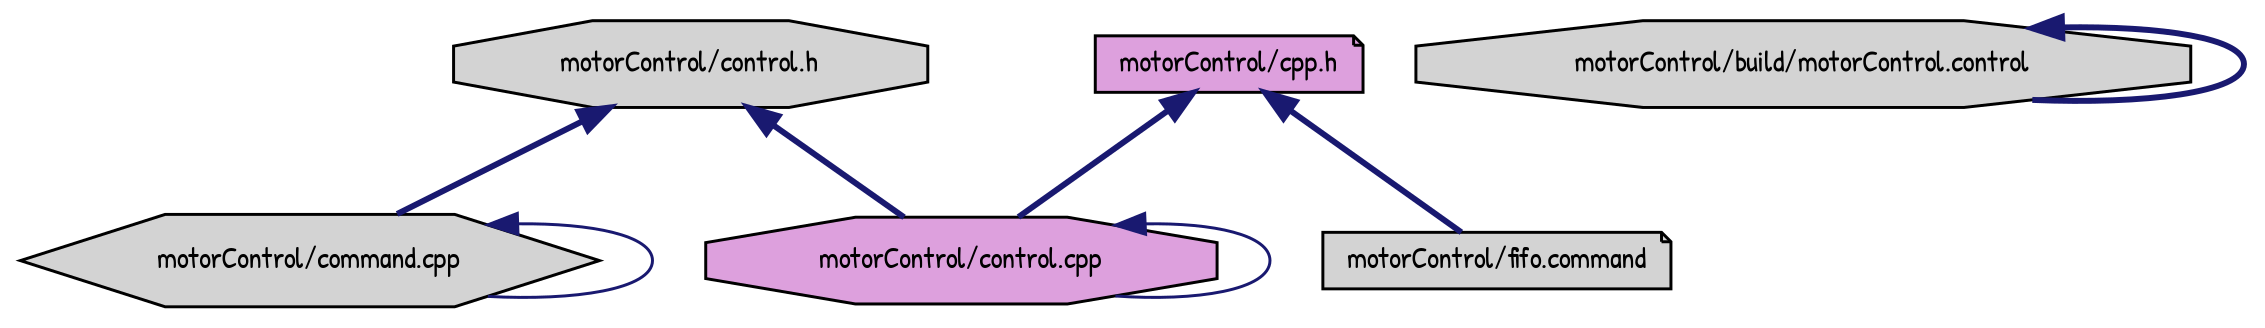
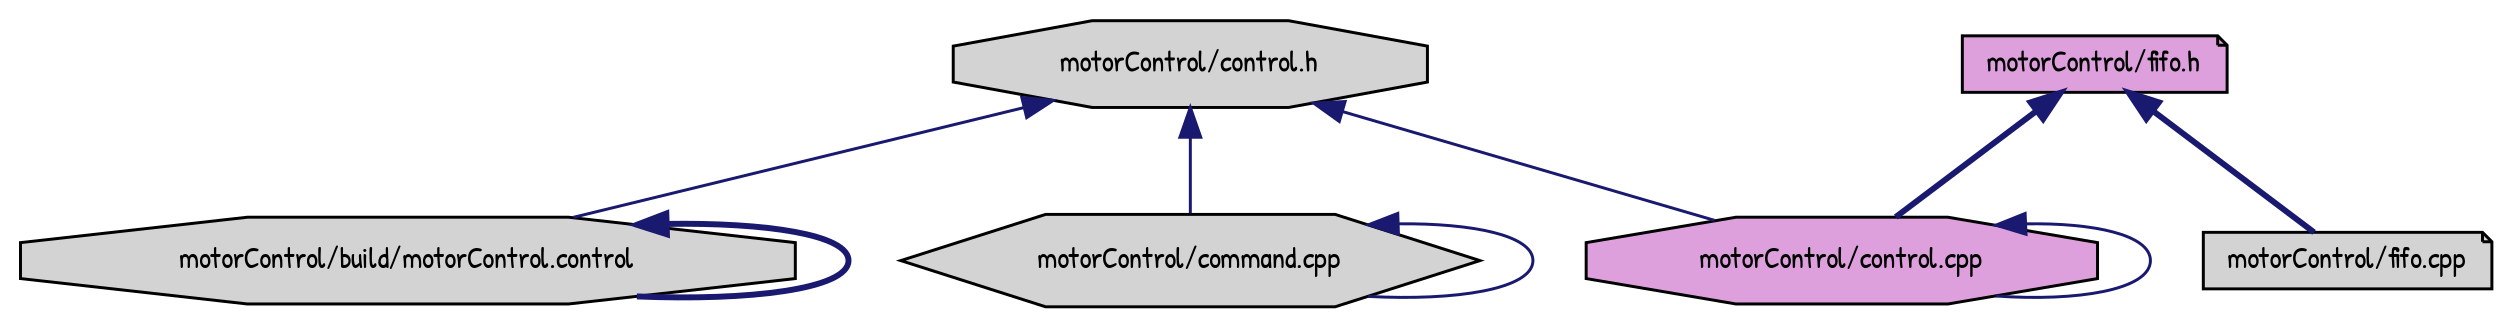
  digraph {
    fontname="Patrick Hand"
    node [color=black fillcolor=lightgrey fontname="Patrick Hand" fontsize=10 shape=octagon style=filled]
    edge [color=midnightblue dir=back fontname="Patrick Hand" fontsize=10 labelfontname=FreeSans labelfontsize=10 style=solid]
    n1 [fontcolor=black height=0.2 label="motorControl/control.h" width=0.4]
    n2 [height=0.2 label="motorControl/build/motorControl.control" width=0.4]
    n3 [height=0.2 label="motorControl/command.cpp" shape=hexagon width=0.4]
    n4 [fillcolor=plum height=0.2 label="motorControl/control.cpp" width=0.4]
-   n5 [fillcolor=plum height=0.2 label="motorControl/cpp.h" shape=note width=0.4]
-   n6 [height=0.2 label="motorControl/fifo.command" shape=note width=0.4]
-   n1 -> n3 [style=bold]
-   n1 -> n4 [style=bold]
+   n5 [fillcolor=plum height=0.2 label="motorControl/fifo.h" shape=note width=0.4]
+   n6 [height=0.2 label="motorControl/fifo.cpp" shape=note width=0.4]
+   n1 -> n2
+   n1 -> n3
+   n1 -> n4
    n2 -> n2 [style=bold]
    n3 -> n3
    n4 -> n4
    n5 -> n4 [style=bold]
    n5 -> n6 [style=bold]
  }
